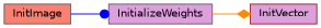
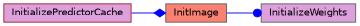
  digraph {
    rankdir=LR
    node [color=brown fillcolor=plum fontname=Helvetica fontsize=10 shape=box style=filled]
    edge [arrowhead=diamond color=blue fontname=Helvetica fontsize=10 labelfontname=Helvetica labelfontsize=10 style=solid]
+   n1 [fontcolor=black height=0.2 label=InitializePredictorCache width=0.4]
    n2 [color=gray40 fillcolor=salmon height=0.2 label=InitImage width=0.4]
    n3 [color=gray40 height=0.2 label=InitializeWeights width=0.4]
-   n4 [height=0.2 label=InitVector width=0.4]
+   n1 -> n2
    n2 -> n3 [arrowhead=dot]
-   n3 -> n4 [color=darkorange]
  }
